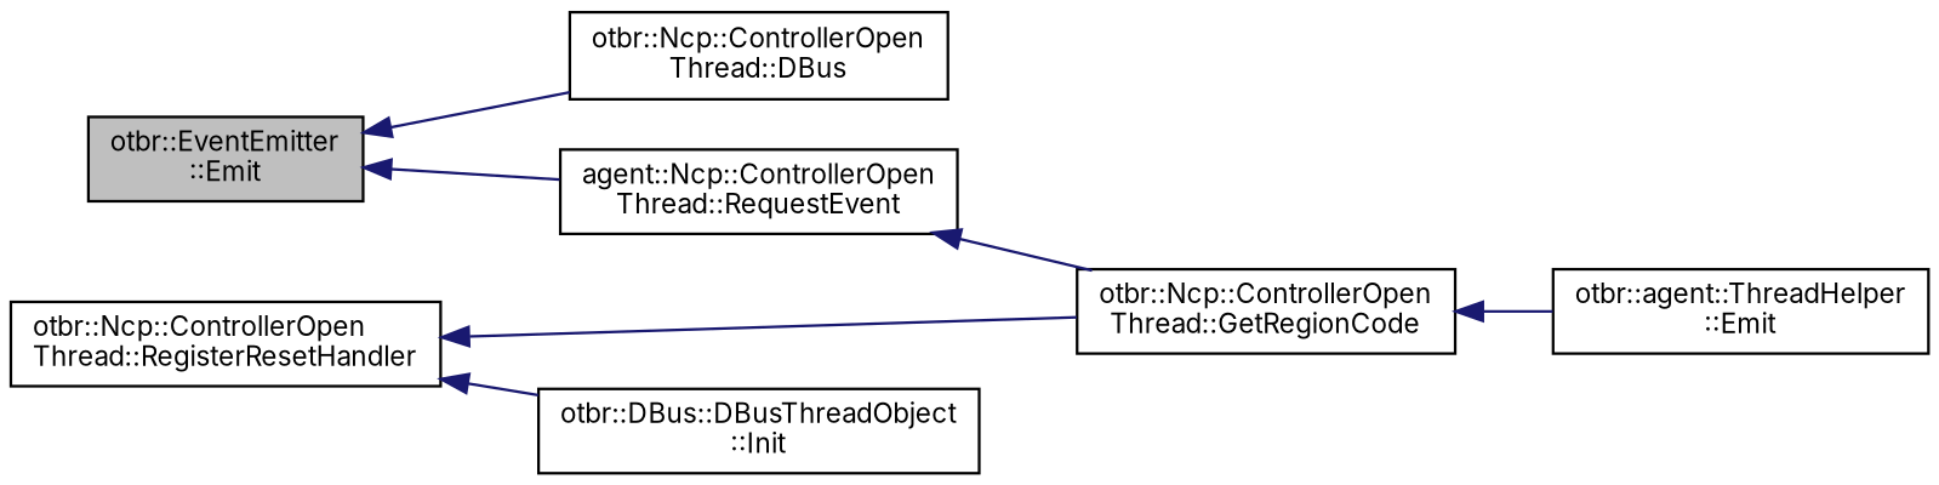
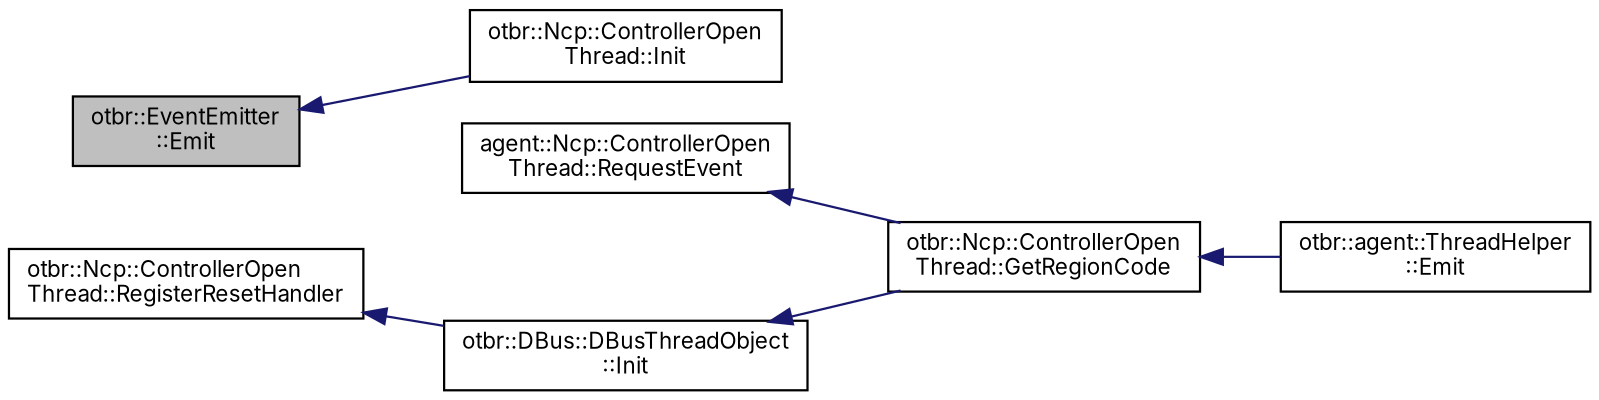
  digraph {
    fontname=Inter
    rankdir=LR
    node [color=black fillcolor=white fontname=Inter fontsize=10 shape=record style=filled]
    edge [color=midnightblue dir=back fontname=Inter fontsize=10 labelfontname=Helvetica labelfontsize=10 style=solid]
    n1 [fillcolor=grey75 fontcolor=black height=0.2 label="otbr::EventEmitter\l::Emit" width=0.4]
-   n2 [height=0.2 label="otbr::Ncp::ControllerOpen\lThread::DBus" width=0.4]
+   n2 [height=0.2 label="otbr::Ncp::ControllerOpen\lThread::Init" width=0.4]
    n3 [height=0.2 label="agent::Ncp::ControllerOpen\lThread::RequestEvent" width=0.4]
    n4 [height=0.2 label="otbr::Ncp::ControllerOpen\lThread::GetRegionCode" width=0.4]
    n5 [height=0.2 label="otbr::Ncp::ControllerOpen\lThread::RegisterResetHandler" width=0.4]
    n6 [height=0.2 label="otbr::DBus::DBusThreadObject\l::Init" width=0.4]
    n7 [height=0.2 label="otbr::agent::ThreadHelper\l::Emit" width=0.4]
    n1 -> n2
-   n1 -> n3
    n3 -> n4
    n4 -> n7
-   n5 -> n4
+   n6 -> n4
    n5 -> n6
  }
